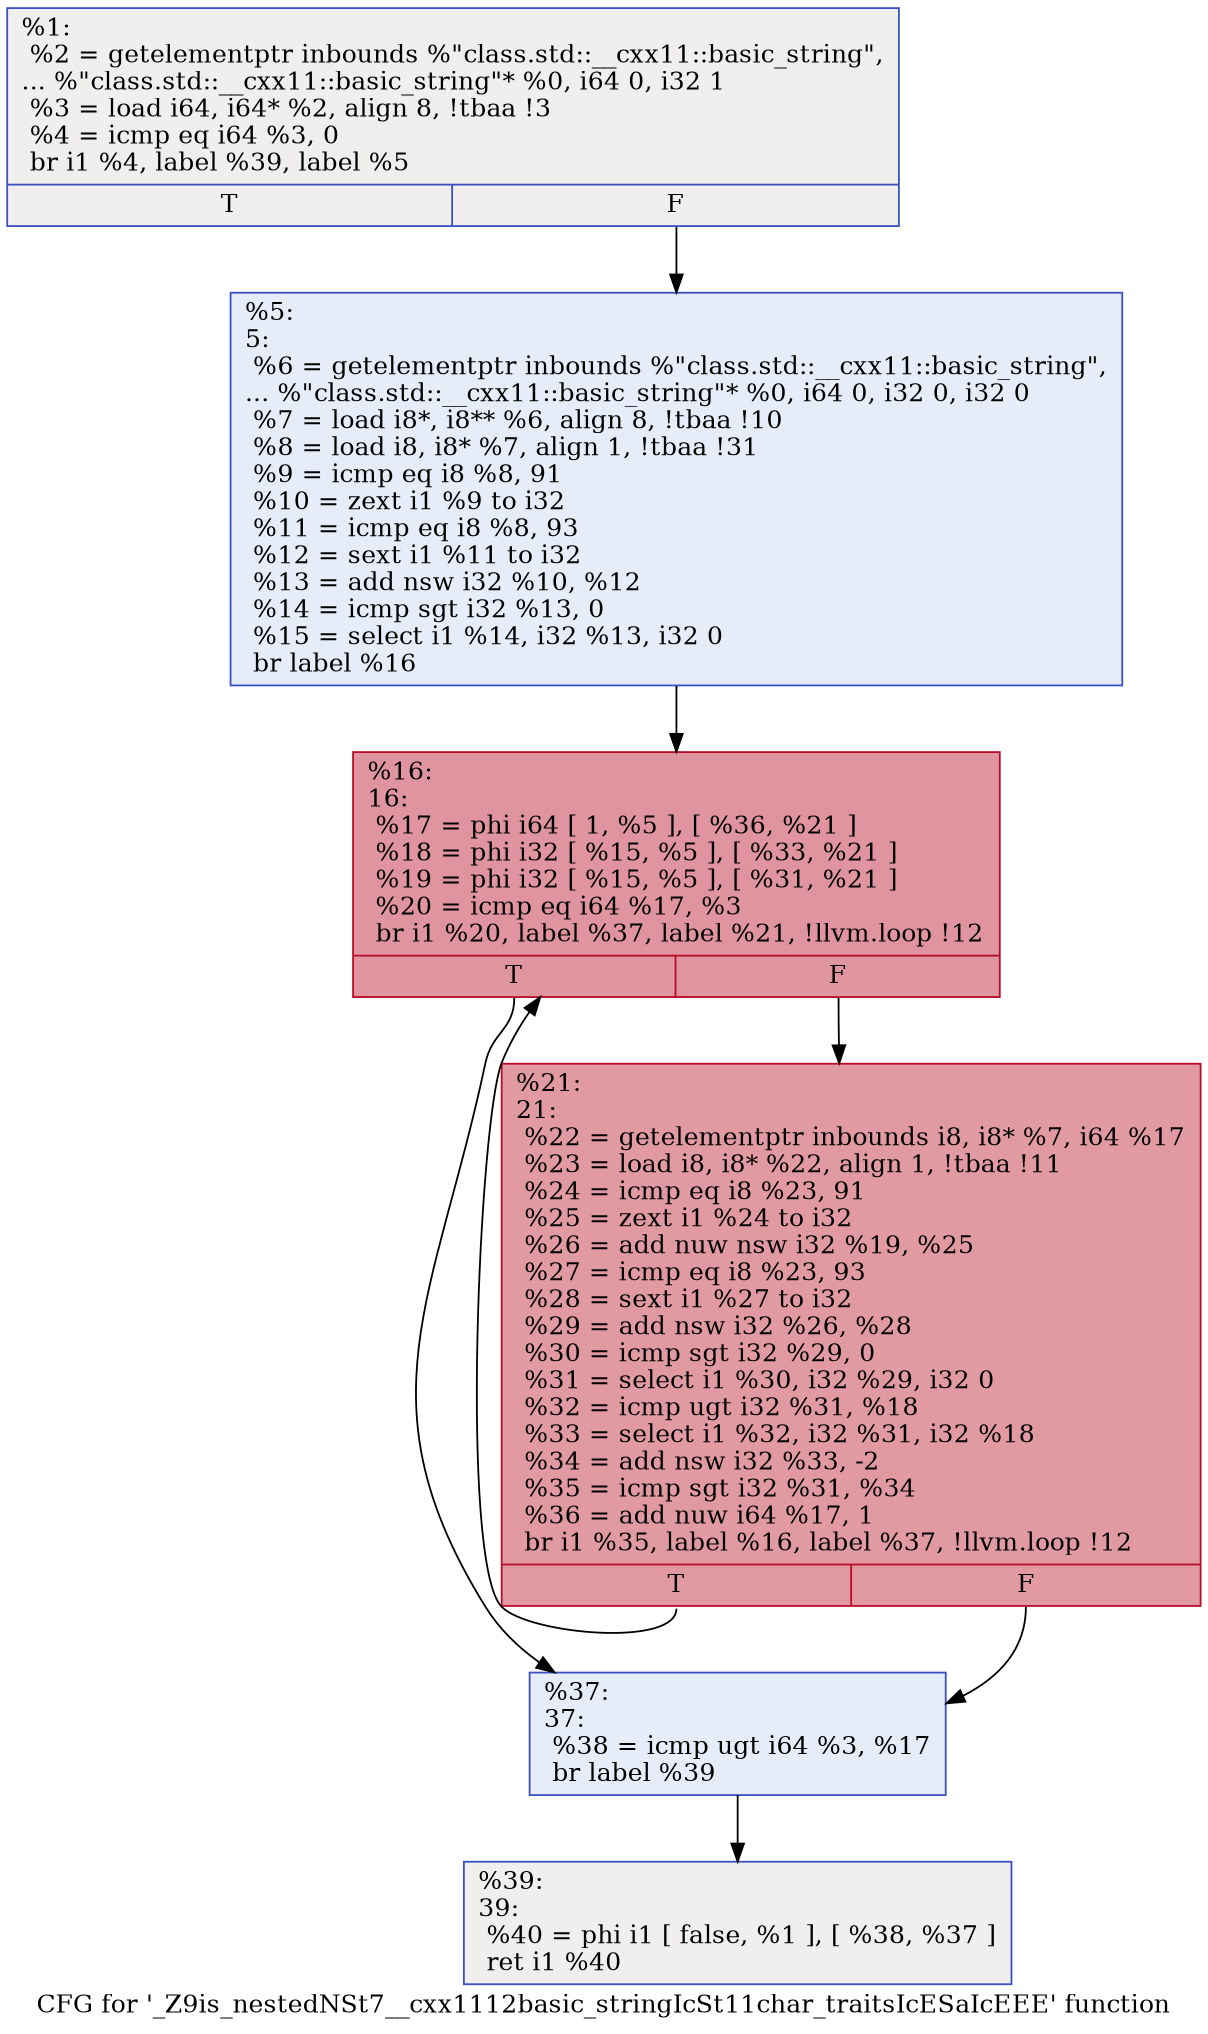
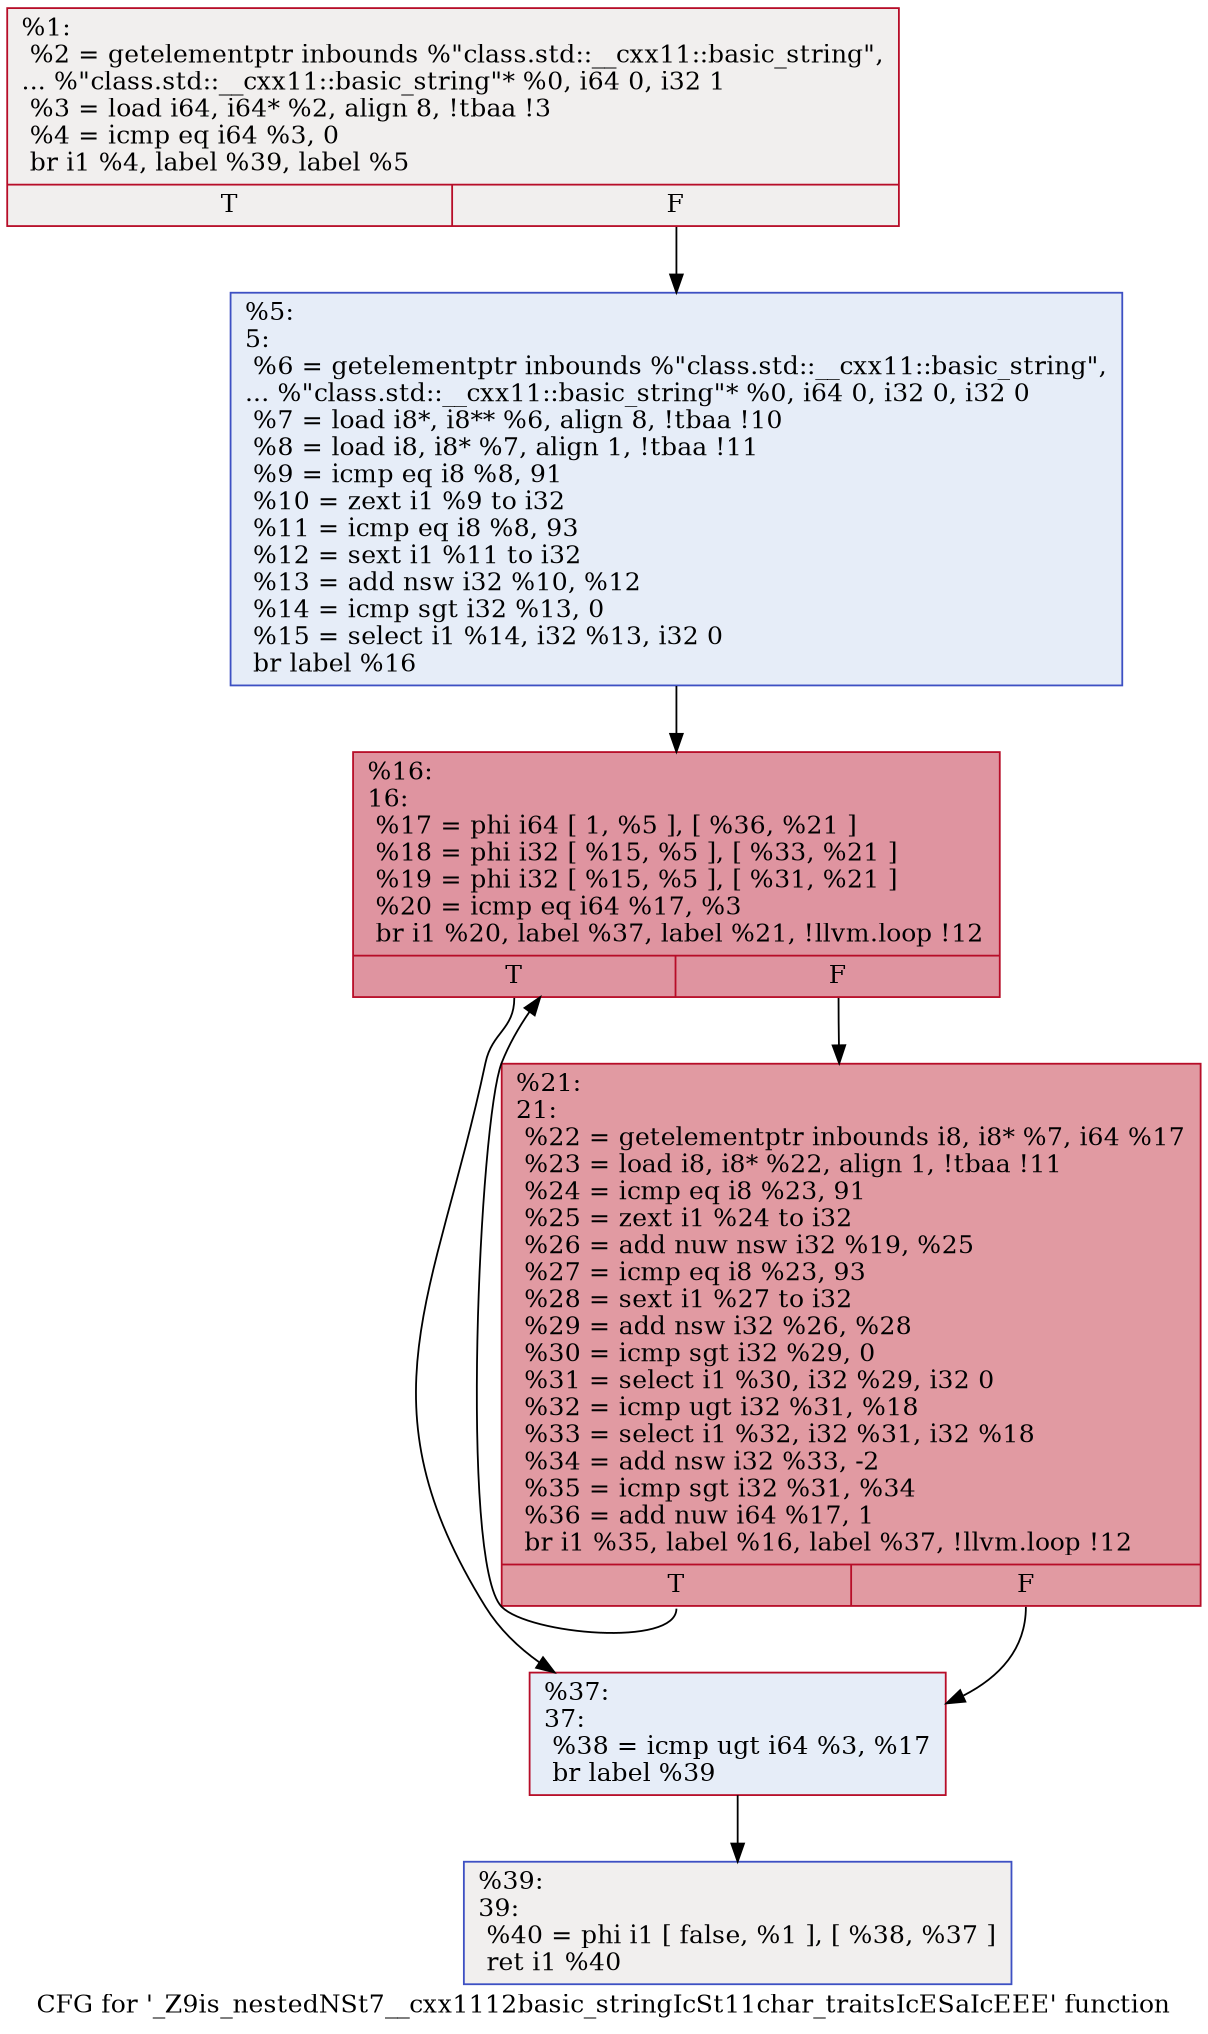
  digraph {
    label="CFG for '_Z9is_nestedNSt7__cxx1112basic_stringIcSt11char_traitsIcESaIcEEE' function"
    node [color="#3d50c3ff" fillcolor="#e0dbd870" shape=record style=filled]
    edge [tailport=s0]
-   n1 [label="{%1:\l  %2 = getelementptr inbounds %\"class.std::__cxx11::basic_string\",\l... %\"class.std::__cxx11::basic_string\"* %0, i64 0, i32 1\l  %3 = load i64, i64* %2, align 8, !tbaa !3\l  %4 = icmp eq i64 %3, 0\l  br i1 %4, label %39, label %5\l|{<s0>T|<s1>F}}"]
-   n2 [fillcolor="#c7d7f070" label="{%5:\l5:                                                \l  %6 = getelementptr inbounds %\"class.std::__cxx11::basic_string\",\l... %\"class.std::__cxx11::basic_string\"* %0, i64 0, i32 0, i32 0\l  %7 = load i8*, i8** %6, align 8, !tbaa !10\l  %8 = load i8, i8* %7, align 1, !tbaa !31\l  %9 = icmp eq i8 %8, 91\l  %10 = zext i1 %9 to i32\l  %11 = icmp eq i8 %8, 93\l  %12 = sext i1 %11 to i32\l  %13 = add nsw i32 %10, %12\l  %14 = icmp sgt i32 %13, 0\l  %15 = select i1 %14, i32 %13, i32 0\l  br label %16\l}"]
+   n1 [color="#b70d28ff" label="{%1:\l  %2 = getelementptr inbounds %\"class.std::__cxx11::basic_string\",\l... %\"class.std::__cxx11::basic_string\"* %0, i64 0, i32 1\l  %3 = load i64, i64* %2, align 8, !tbaa !3\l  %4 = icmp eq i64 %3, 0\l  br i1 %4, label %39, label %5\l|{<s0>T|<s1>F}}"]
+   n2 [fillcolor="#c7d7f070" label="{%5:\l5:                                                \l  %6 = getelementptr inbounds %\"class.std::__cxx11::basic_string\",\l... %\"class.std::__cxx11::basic_string\"* %0, i64 0, i32 0, i32 0\l  %7 = load i8*, i8** %6, align 8, !tbaa !10\l  %8 = load i8, i8* %7, align 1, !tbaa !11\l  %9 = icmp eq i8 %8, 91\l  %10 = zext i1 %9 to i32\l  %11 = icmp eq i8 %8, 93\l  %12 = sext i1 %11 to i32\l  %13 = add nsw i32 %10, %12\l  %14 = icmp sgt i32 %13, 0\l  %15 = select i1 %14, i32 %13, i32 0\l  br label %16\l}"]
    n3 [label="{%39:\l39:                                               \l  %40 = phi i1 [ false, %1 ], [ %38, %37 ]\l  ret i1 %40\l}"]
    n4 [color="#b70d28ff" fillcolor="#b70d2870" label="{%16:\l16:                                               \l  %17 = phi i64 [ 1, %5 ], [ %36, %21 ]\l  %18 = phi i32 [ %15, %5 ], [ %33, %21 ]\l  %19 = phi i32 [ %15, %5 ], [ %31, %21 ]\l  %20 = icmp eq i64 %17, %3\l  br i1 %20, label %37, label %21, !llvm.loop !12\l|{<s0>T|<s1>F}}"]
-   n5 [fillcolor="#c7d7f070" label="{%37:\l37:                                               \l  %38 = icmp ugt i64 %3, %17\l  br label %39\l}"]
+   n5 [color="#b70d28ff" fillcolor="#c7d7f070" label="{%37:\l37:                                               \l  %38 = icmp ugt i64 %3, %17\l  br label %39\l}"]
    n6 [color="#b70d28ff" fillcolor="#bb1b2c70" label="{%21:\l21:                                               \l  %22 = getelementptr inbounds i8, i8* %7, i64 %17\l  %23 = load i8, i8* %22, align 1, !tbaa !11\l  %24 = icmp eq i8 %23, 91\l  %25 = zext i1 %24 to i32\l  %26 = add nuw nsw i32 %19, %25\l  %27 = icmp eq i8 %23, 93\l  %28 = sext i1 %27 to i32\l  %29 = add nsw i32 %26, %28\l  %30 = icmp sgt i32 %29, 0\l  %31 = select i1 %30, i32 %29, i32 0\l  %32 = icmp ugt i32 %31, %18\l  %33 = select i1 %32, i32 %31, i32 %18\l  %34 = add nsw i32 %33, -2\l  %35 = icmp sgt i32 %31, %34\l  %36 = add nuw i64 %17, 1\l  br i1 %35, label %16, label %37, !llvm.loop !12\l|{<s0>T|<s1>F}}"]
    n1 -> n2 [tailport=s1]
    n2 -> n4
    n4 -> n5
    n4 -> n6 [tailport=s1]
    n5 -> n3
    n6 -> n4
    n6 -> n5 [tailport=s1]
  }
